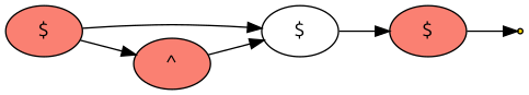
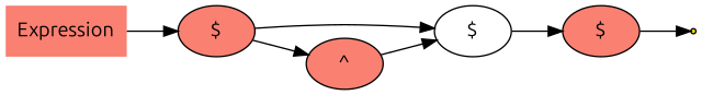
  digraph {
    rankdir=LR
    fontname=Ubuntu
    node [fontname=Ubuntu shape=oval style=filled fillcolor=salmon]
    edge [fontname=Ubuntu]
+   n1 [label=Expression shape=plaintext]
    n2 [label="$"]
    end [shape=point fillcolor=gold]
    n4 [label="$" fillcolor=white]
    n5 [label="^"]
    n6 [label="$"]
+   n1 -> n2
    n2 -> n4
    n2 -> n5
    n4 -> n6
    n5 -> n4
    n6 -> end
  }
